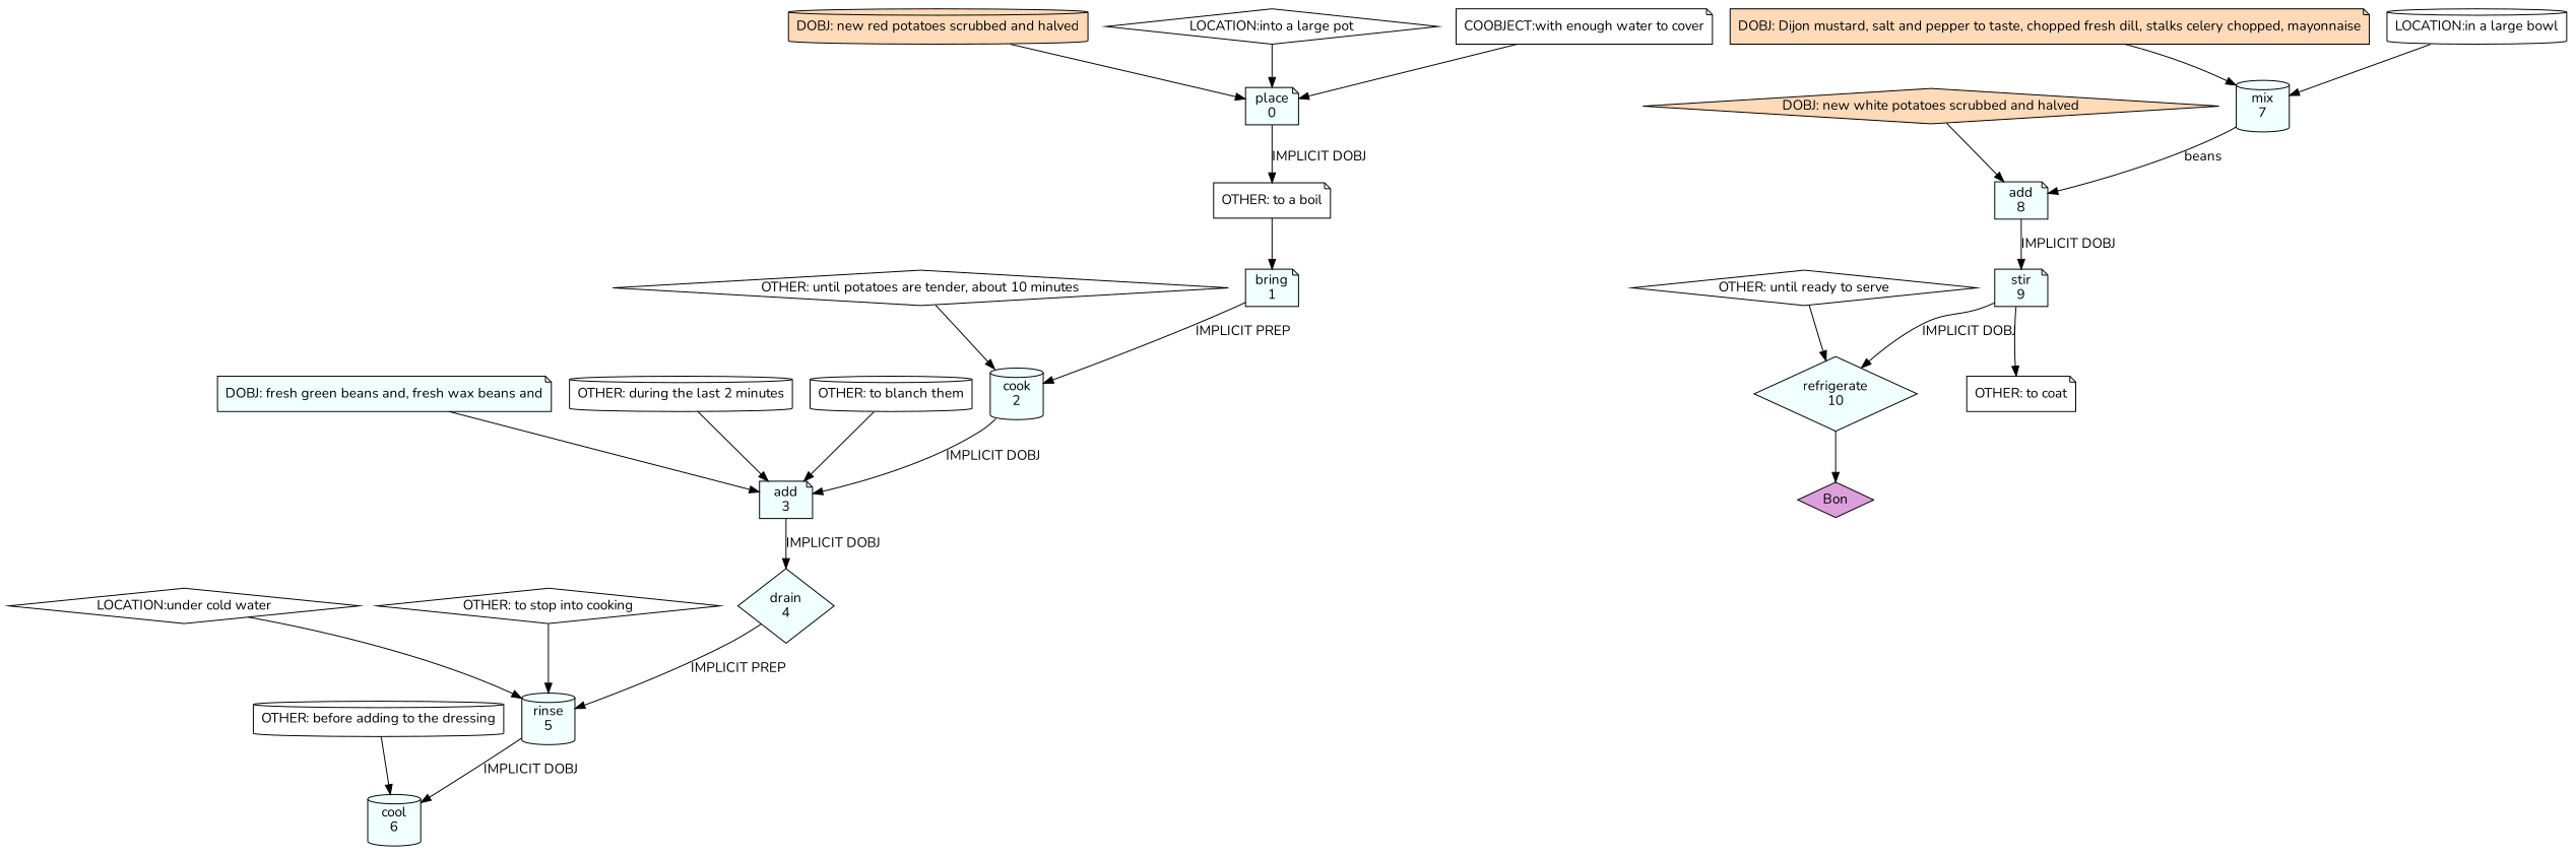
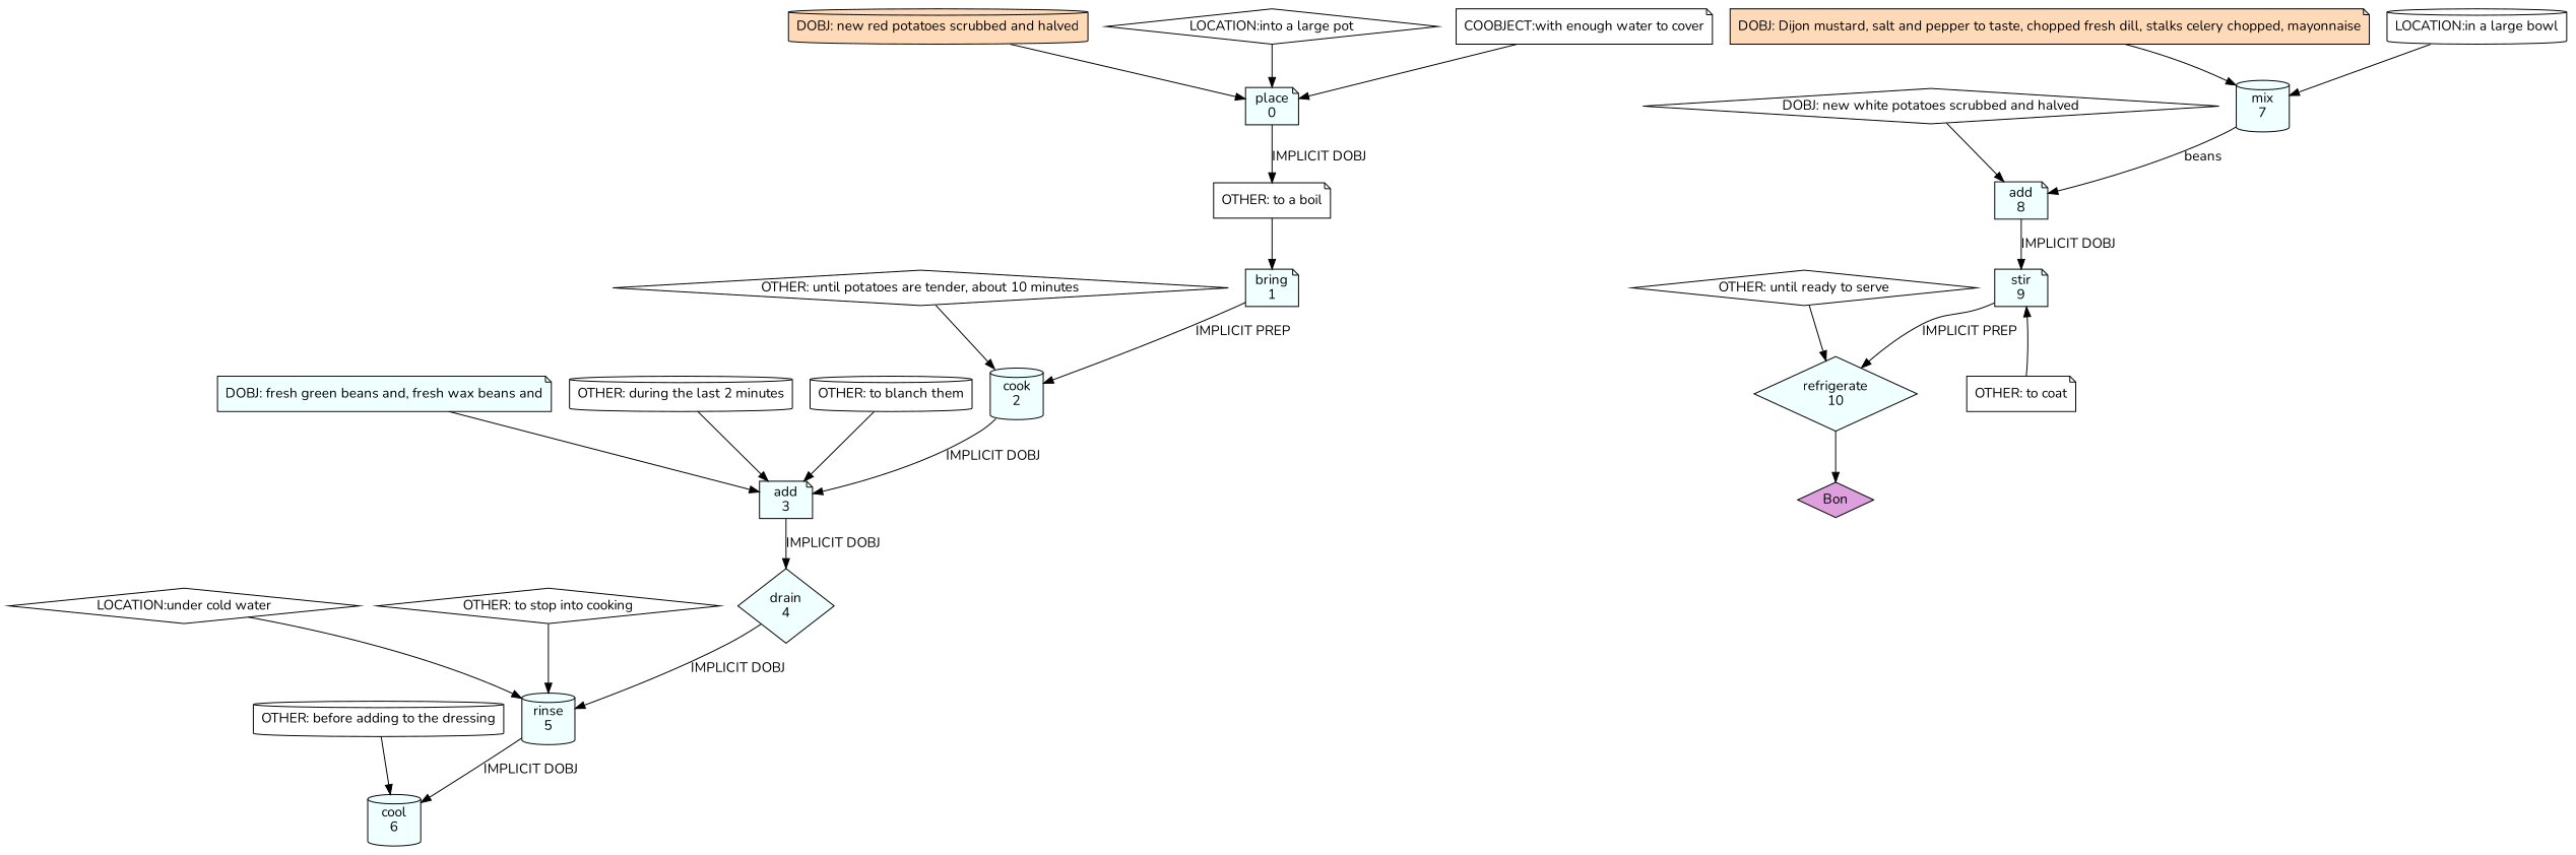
  digraph {
    fontname=Nunito
    node [fillcolor=azure fontname=Nunito shape=note style=filled]
    edge [fontname=Nunito]
    n1 [label="place\n0"]
    n2 [fillcolor=white label="OTHER: to a boil"]
    n3 [label="bring\n1"]
    n4 [label="cook\n2" shape=cylinder]
    n5 [label="add\n3"]
    n6 [label="drain\n4" shape=diamond]
    n7 [label="rinse\n5" shape=cylinder]
    n8 [label="cool\n6" shape=cylinder]
    n9 [label="mix\n7" shape=cylinder]
    n10 [label="add\n8"]
    n11 [label="stir\n9"]
    n12 [label="refrigerate\n10" shape=diamond]
    n13 [fillcolor=plum label=Bon shape=diamond]
    n14 [fillcolor=peachpuff label="DOBJ: new red potatoes scrubbed and halved" shape=cylinder]
    n15 [fillcolor=white label="LOCATION:into a large pot" shape=diamond]
    n16 [fillcolor=white label="COOBJECT:with enough water to cover"]
    n17 [fillcolor=white label="OTHER: until potatoes are tender, about 10 minutes" shape=diamond]
    n18 [label="DOBJ: fresh green beans and, fresh wax beans and"]
    n19 [fillcolor=white label="OTHER: during the last 2 minutes" shape=cylinder]
    n20 [fillcolor=white label="OTHER: to blanch them" shape=cylinder]
    n21 [fillcolor=white label="LOCATION:under cold water" shape=diamond]
    n22 [fillcolor=white label="OTHER: to stop into cooking" shape=diamond]
    n23 [fillcolor=white label="OTHER: before adding to the dressing" shape=cylinder]
    n24 [fillcolor=peachpuff label="DOBJ: Dijon mustard, salt and pepper to taste, chopped fresh dill, stalks celery chopped, mayonnaise"]
    n25 [fillcolor=white label="LOCATION:in a large bowl" shape=cylinder]
-   n26 [fillcolor=peachpuff label="DOBJ: new white potatoes scrubbed and halved" shape=diamond]
+   n26 [fillcolor=white label="DOBJ: new white potatoes scrubbed and halved" shape=diamond]
    n27 [fillcolor=white label="OTHER: to coat"]
    n28 [fillcolor=white label="OTHER: until ready to serve" shape=diamond]
    n1 -> n2 [label="IMPLICIT DOBJ"]
    n2 -> n3
    n3 -> n4 [label="IMPLICIT PREP"]
    n4 -> n5 [label="IMPLICIT DOBJ"]
    n5 -> n6 [label="IMPLICIT DOBJ"]
-   n6 -> n7 [label="IMPLICIT PREP"]
+   n6 -> n7 [label="IMPLICIT DOBJ"]
    n7 -> n8 [label="IMPLICIT DOBJ"]
    n9 -> n10 [label=beans]
    n10 -> n11 [label="IMPLICIT DOBJ"]
-   n11 -> n12 [label="IMPLICIT DOBJ"]
+   n11 -> n12 [label="IMPLICIT PREP"]
    n12 -> n13
    n14 -> n1
    n15 -> n1
    n16 -> n1
    n17 -> n4
    n18 -> n5
    n19 -> n5
    n20 -> n5
    n21 -> n7
    n22 -> n7
    n23 -> n8
    n24 -> n9
    n25 -> n9
    n26 -> n10
-   n11 -> n27
+   n27 -> n11
    n28 -> n12
  }
